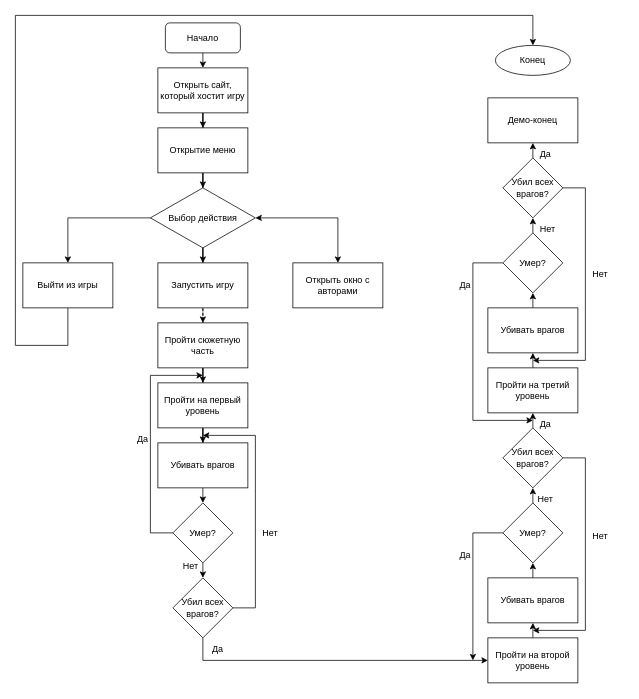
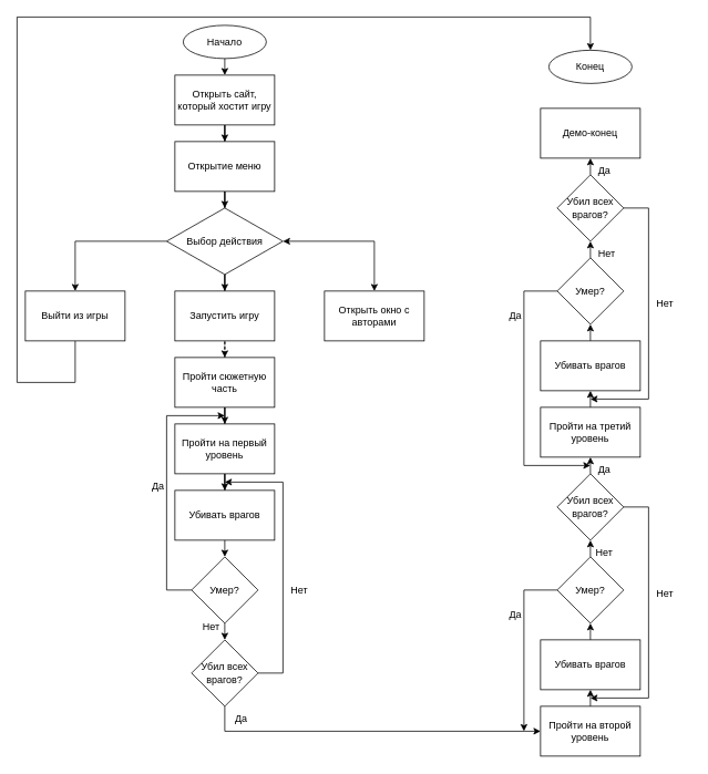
  <mxCell id="0" />
  <mxCell id="1" parent="0" />
- <mxCell id="2" value="Начало" style="whiteSpace=wrap;html=1;rounded=1;" parent="1" vertex="1"><mxGeometry x="220" y="30" width="100" height="40" as="geometry" /></mxCell>
+ <mxCell id="2" value="Начало" style="ellipse;whiteSpace=wrap;html=1;" parent="1" vertex="1"><mxGeometry x="220" y="30" width="100" height="40" as="geometry" /></mxCell>
  <mxCell id="3" value="Конец" style="ellipse;whiteSpace=wrap;html=1;" parent="1" vertex="1"><mxGeometry x="660" y="60" width="100" height="40" as="geometry" /></mxCell>
  <mxCell id="4" value="" style="edgeStyle=orthogonalEdgeStyle;rounded=0;orthogonalLoop=1;jettySize=auto;html=1;" parent="1" source="5" target="7" edge="1"><mxGeometry relative="1" as="geometry" /></mxCell>
  <mxCell id="5" value="Открыть сайт, который хостит игру" style="rounded=0;whiteSpace=wrap;html=1;" parent="1" vertex="1"><mxGeometry x="210" y="90" width="120" height="60" as="geometry" /></mxCell>
  <mxCell id="6" value="" style="edgeStyle=orthogonalEdgeStyle;rounded=0;orthogonalLoop=1;jettySize=auto;html=1;" parent="1" source="7" target="11" edge="1"><mxGeometry relative="1" as="geometry" /></mxCell>
  <mxCell id="7" value="Открытие меню" style="rounded=0;whiteSpace=wrap;html=1;" parent="1" vertex="1"><mxGeometry x="210" y="170" width="120" height="60" as="geometry" /></mxCell>
  <mxCell id="8" value="" style="endArrow=classic;html=1;rounded=0;entryX=0.5;entryY=0;entryDx=0;entryDy=0;exitX=0.5;exitY=1;exitDx=0;exitDy=0;" parent="1" source="2" target="5" edge="1"><mxGeometry width="50" height="50" relative="1" as="geometry"><mxPoint x="130" y="100" as="sourcePoint" /><mxPoint x="180" y="50" as="targetPoint" /></mxGeometry></mxCell>
  <mxCell id="9" value="" style="edgeStyle=orthogonalEdgeStyle;rounded=0;orthogonalLoop=1;jettySize=auto;html=1;" parent="1" source="11" target="13" edge="1"><mxGeometry relative="1" as="geometry" /></mxCell>
  <mxCell id="10" style="edgeStyle=orthogonalEdgeStyle;rounded=0;orthogonalLoop=1;jettySize=auto;html=1;entryX=0.5;entryY=0;entryDx=0;entryDy=0;" parent="1" source="11" target="15" edge="1"><mxGeometry relative="1" as="geometry" /></mxCell>
  <mxCell id="11" value="Выбор действия" style="rhombus;whiteSpace=wrap;html=1;" parent="1" vertex="1"><mxGeometry x="200" y="250" width="140" height="80" as="geometry" /></mxCell>
  <mxCell id="12" style="edgeStyle=orthogonalEdgeStyle;rounded=0;orthogonalLoop=1;jettySize=auto;html=1;dashed=1;" parent="1" source="13" target="18" edge="1"><mxGeometry relative="1" as="geometry" /></mxCell>
  <mxCell id="13" value="Запустить игру" style="rounded=0;whiteSpace=wrap;html=1;" parent="1" vertex="1"><mxGeometry x="210" y="350" width="120" height="60" as="geometry" /></mxCell>
  <mxCell id="14" style="edgeStyle=orthogonalEdgeStyle;rounded=0;orthogonalLoop=1;jettySize=auto;html=1;exitX=0.5;exitY=1;exitDx=0;exitDy=0;entryX=0.5;entryY=0;entryDx=0;entryDy=0;" parent="1" source="15" target="3" edge="1"><mxGeometry relative="1" as="geometry"><Array as="points"><mxPoint x="90" y="460" /><mxPoint x="20" y="460" /><mxPoint x="20" y="20" /><mxPoint x="710" y="20" /></Array><mxPoint x="580" y="120" as="targetPoint" /></mxGeometry></mxCell>
  <mxCell id="15" value="Выйти из игры" style="rounded=0;whiteSpace=wrap;html=1;" parent="1" vertex="1"><mxGeometry x="30" y="350" width="120" height="60" as="geometry" /></mxCell>
  <mxCell id="16" value="Открыть окно с авторами" style="rounded=0;whiteSpace=wrap;html=1;" parent="1" vertex="1"><mxGeometry x="390" y="350" width="120" height="60" as="geometry" /></mxCell>
  <mxCell id="17" style="edgeStyle=orthogonalEdgeStyle;rounded=0;orthogonalLoop=1;jettySize=auto;html=1;entryX=0.5;entryY=0;entryDx=0;entryDy=0;" parent="1" source="18" target="21" edge="1"><mxGeometry relative="1" as="geometry" /></mxCell>
  <mxCell id="18" value="Пройти сюжетную часть" style="rounded=0;whiteSpace=wrap;html=1;" parent="1" vertex="1"><mxGeometry x="210" y="430" width="120" height="60" as="geometry" /></mxCell>
  <mxCell id="19" value="" style="endArrow=classic;startArrow=classic;html=1;rounded=0;exitX=1;exitY=0.5;exitDx=0;exitDy=0;entryX=0.5;entryY=0;entryDx=0;entryDy=0;" parent="1" source="11" target="16" edge="1"><mxGeometry width="50" height="50" relative="1" as="geometry"><mxPoint x="370" y="300" as="sourcePoint" /><mxPoint x="420" y="250" as="targetPoint" /><Array as="points"><mxPoint x="450" y="290" /></Array></mxGeometry></mxCell>
  <mxCell id="20" style="edgeStyle=orthogonalEdgeStyle;rounded=0;orthogonalLoop=1;jettySize=auto;html=1;" parent="1" source="21" target="26" edge="1"><mxGeometry relative="1" as="geometry" /></mxCell>
  <mxCell id="21" value="Пройти на первый уровень" style="rounded=0;whiteSpace=wrap;html=1;" parent="1" vertex="1"><mxGeometry x="210" y="510" width="120" height="60" as="geometry" /></mxCell>
  <mxCell id="22" style="edgeStyle=orthogonalEdgeStyle;rounded=0;orthogonalLoop=1;jettySize=auto;html=1;exitX=0.5;exitY=0;exitDx=0;exitDy=0;entryX=0.5;entryY=1;entryDx=0;entryDy=0;" parent="1" source="23" target="41" edge="1"><mxGeometry relative="1" as="geometry"><mxPoint x="790" y="1070" as="targetPoint" /><Array as="points"><mxPoint x="710" y="850" /></Array></mxGeometry></mxCell>
  <mxCell id="23" value="Пройти на второй уровень" style="rounded=0;whiteSpace=wrap;html=1;" parent="1" vertex="1"><mxGeometry x="650" y="850" width="120" height="60" as="geometry" /></mxCell>
  <mxCell id="24" style="edgeStyle=orthogonalEdgeStyle;rounded=0;orthogonalLoop=1;jettySize=auto;html=1;entryX=0.5;entryY=1;entryDx=0;entryDy=0;exitX=0.5;exitY=0;exitDx=0;exitDy=0;" parent="1" source="25" target="47" edge="1"><mxGeometry relative="1" as="geometry"><mxPoint x="390" y="1200" as="sourcePoint" /></mxGeometry></mxCell>
  <mxCell id="25" value="Пройти на третий уровень" style="rounded=0;whiteSpace=wrap;html=1;" parent="1" vertex="1"><mxGeometry x="650" y="490" width="120" height="60" as="geometry" /></mxCell>
  <mxCell id="26" value="Убивать врагов" style="rounded=0;whiteSpace=wrap;html=1;" parent="1" vertex="1"><mxGeometry x="210" y="590" width="120" height="60" as="geometry" /></mxCell>
  <mxCell id="27" value="Умер?" style="rhombus;whiteSpace=wrap;html=1;" parent="1" vertex="1"><mxGeometry x="230" y="670" width="80" height="80" as="geometry" /></mxCell>
  <mxCell id="28" style="edgeStyle=orthogonalEdgeStyle;rounded=0;orthogonalLoop=1;jettySize=auto;html=1;exitX=0.5;exitY=1;exitDx=0;exitDy=0;" parent="1" source="29" target="23" edge="1"><mxGeometry relative="1" as="geometry"><mxPoint x="560" y="990" as="sourcePoint" /></mxGeometry></mxCell>
  <mxCell id="29" value="Убил всех врагов?" style="rhombus;whiteSpace=wrap;html=1;" parent="1" vertex="1"><mxGeometry x="230" y="770" width="80" height="80" as="geometry" /></mxCell>
  <mxCell id="30" value="" style="endArrow=classic;html=1;rounded=0;exitX=0;exitY=0.5;exitDx=0;exitDy=0;" parent="1" source="27" edge="1"><mxGeometry width="50" height="50" relative="1" as="geometry"><mxPoint x="150" y="720" as="sourcePoint" /><mxPoint x="270" y="500" as="targetPoint" /><Array as="points"><mxPoint x="200" y="710" /><mxPoint x="200" y="500" /></Array></mxGeometry></mxCell>
  <mxCell id="31" value="" style="endArrow=classic;html=1;rounded=0;exitX=0.5;exitY=1;exitDx=0;exitDy=0;entryX=0.5;entryY=0;entryDx=0;entryDy=0;" parent="1" source="27" target="29" edge="1"><mxGeometry width="50" height="50" relative="1" as="geometry"><mxPoint x="220" y="810" as="sourcePoint" /><mxPoint x="270" y="760" as="targetPoint" /></mxGeometry></mxCell>
  <mxCell id="32" value="" style="endArrow=classic;html=1;rounded=0;exitX=0.5;exitY=1;exitDx=0;exitDy=0;entryX=0.5;entryY=0;entryDx=0;entryDy=0;" parent="1" source="26" target="27" edge="1"><mxGeometry width="50" height="50" relative="1" as="geometry"><mxPoint x="320" y="700" as="sourcePoint" /><mxPoint x="370" y="650" as="targetPoint" /></mxGeometry></mxCell>
  <mxCell id="33" value="" style="endArrow=classic;html=1;rounded=0;exitX=1;exitY=0.5;exitDx=0;exitDy=0;" parent="1" source="29" edge="1"><mxGeometry width="50" height="50" relative="1" as="geometry"><mxPoint x="340" y="810" as="sourcePoint" /><mxPoint x="270" y="580" as="targetPoint" /><Array as="points"><mxPoint x="340" y="810" /><mxPoint x="340" y="580" /></Array></mxGeometry></mxCell>
  <mxCell id="34" style="edgeStyle=orthogonalEdgeStyle;rounded=0;orthogonalLoop=1;jettySize=auto;html=1;entryX=0.5;entryY=1;entryDx=0;entryDy=0;exitX=0.5;exitY=0;exitDx=0;exitDy=0;" parent="1" source="35" target="37" edge="1"><mxGeometry relative="1" as="geometry"><mxPoint x="570" y="910" as="sourcePoint" /></mxGeometry></mxCell>
  <mxCell id="35" value="Умер?" style="rhombus;whiteSpace=wrap;html=1;" parent="1" vertex="1"><mxGeometry x="670" y="670" width="80" height="80" as="geometry" /></mxCell>
  <mxCell id="36" style="edgeStyle=orthogonalEdgeStyle;rounded=0;orthogonalLoop=1;jettySize=auto;html=1;entryX=0.5;entryY=1;entryDx=0;entryDy=0;exitX=0.5;exitY=0;exitDx=0;exitDy=0;" parent="1" source="37" target="25" edge="1"><mxGeometry relative="1" as="geometry"><mxPoint x="470" y="1020" as="sourcePoint" /></mxGeometry></mxCell>
  <mxCell id="37" value="Убил всех врагов?" style="rhombus;whiteSpace=wrap;html=1;" parent="1" vertex="1"><mxGeometry x="670" y="570" width="80" height="80" as="geometry" /></mxCell>
  <mxCell id="38" value="" style="endArrow=classic;html=1;rounded=0;exitX=0;exitY=0.5;exitDx=0;exitDy=0;" parent="1" source="35" edge="1"><mxGeometry width="50" height="50" relative="1" as="geometry"><mxPoint x="490" y="1130" as="sourcePoint" /><mxPoint x="630" y="880" as="targetPoint" /><Array as="points"><mxPoint x="630" y="710" /></Array></mxGeometry></mxCell>
  <mxCell id="39" value="" style="endArrow=classic;html=1;rounded=0;" parent="1" edge="1"><mxGeometry width="50" height="50" relative="1" as="geometry"><mxPoint x="750" y="610" as="sourcePoint" /><mxPoint x="710" y="840" as="targetPoint" /><Array as="points"><mxPoint x="780" y="610" /><mxPoint x="780" y="840" /></Array></mxGeometry></mxCell>
  <mxCell id="40" style="edgeStyle=orthogonalEdgeStyle;rounded=0;orthogonalLoop=1;jettySize=auto;html=1;entryX=0.5;entryY=1;entryDx=0;entryDy=0;exitX=0.5;exitY=0;exitDx=0;exitDy=0;" parent="1" source="41" target="35" edge="1"><mxGeometry relative="1" as="geometry"><mxPoint x="820" y="700" as="sourcePoint" /></mxGeometry></mxCell>
  <mxCell id="41" value="Убивать врагов" style="rounded=0;whiteSpace=wrap;html=1;" parent="1" vertex="1"><mxGeometry x="650" y="770" width="120" height="60" as="geometry" /></mxCell>
  <mxCell id="42" style="edgeStyle=orthogonalEdgeStyle;rounded=0;orthogonalLoop=1;jettySize=auto;html=1;entryX=0.5;entryY=1;entryDx=0;entryDy=0;exitX=0.5;exitY=0;exitDx=0;exitDy=0;" parent="1" source="43" target="45" edge="1"><mxGeometry relative="1" as="geometry"><mxPoint x="770" y="310" as="sourcePoint" /></mxGeometry></mxCell>
  <mxCell id="43" value="Умер?" style="rhombus;whiteSpace=wrap;html=1;" parent="1" vertex="1"><mxGeometry x="670" y="310" width="80" height="80" as="geometry" /></mxCell>
  <mxCell id="44" style="edgeStyle=orthogonalEdgeStyle;rounded=0;orthogonalLoop=1;jettySize=auto;html=1;entryX=0.5;entryY=1;entryDx=0;entryDy=0;exitX=0.5;exitY=0;exitDx=0;exitDy=0;" parent="1" source="45" target="50" edge="1"><mxGeometry relative="1" as="geometry"><mxPoint x="580" y="200" as="sourcePoint" /></mxGeometry></mxCell>
  <mxCell id="45" value="Убил всех врагов?" style="rhombus;whiteSpace=wrap;html=1;" parent="1" vertex="1"><mxGeometry x="670" y="210" width="80" height="80" as="geometry" /></mxCell>
  <mxCell id="46" style="edgeStyle=orthogonalEdgeStyle;rounded=0;orthogonalLoop=1;jettySize=auto;html=1;exitX=0.5;exitY=0;exitDx=0;exitDy=0;entryX=0.5;entryY=1;entryDx=0;entryDy=0;" parent="1" source="47" target="43" edge="1"><mxGeometry relative="1" as="geometry"><mxPoint x="930" y="-53.6" as="sourcePoint" /><mxPoint x="710" y="390" as="targetPoint" /></mxGeometry></mxCell>
  <mxCell id="47" value="Убивать врагов" style="rounded=0;whiteSpace=wrap;html=1;" parent="1" vertex="1"><mxGeometry x="650" y="410" width="120" height="60" as="geometry" /></mxCell>
  <mxCell id="48" value="" style="endArrow=classic;html=1;rounded=0;exitX=0;exitY=0.5;exitDx=0;exitDy=0;" parent="1" source="43" edge="1"><mxGeometry width="50" height="50" relative="1" as="geometry"><mxPoint x="820" y="270" as="sourcePoint" /><mxPoint x="710" y="560" as="targetPoint" /><Array as="points"><mxPoint x="630" y="350" /><mxPoint x="630" y="560" /></Array></mxGeometry></mxCell>
  <mxCell id="49" value="" style="endArrow=classic;html=1;rounded=0;exitX=1;exitY=0.5;exitDx=0;exitDy=0;" parent="1" edge="1" source="45"><mxGeometry width="50" height="50" relative="1" as="geometry"><mxPoint x="930" y="350" as="sourcePoint" /><mxPoint x="710" y="480" as="targetPoint" /><Array as="points"><mxPoint x="780" y="250" /><mxPoint x="780" y="480" /></Array></mxGeometry></mxCell>
  <mxCell id="50" value="Демо-конец" style="rounded=0;whiteSpace=wrap;html=1;" parent="1" vertex="1"><mxGeometry x="650" y="130" width="120" height="60" as="geometry" /></mxCell>
  <mxCell id="51" value="Да" style="text;html=1;align=center;verticalAlign=middle;whiteSpace=wrap;rounded=0;" parent="1" vertex="1"><mxGeometry x="160" y="570" width="60" height="30" as="geometry" /></mxCell>
  <mxCell id="52" value="Да" style="text;html=1;align=center;verticalAlign=middle;whiteSpace=wrap;rounded=0;" parent="1" vertex="1"><mxGeometry x="590" y="725" width="60" height="30" as="geometry" /></mxCell>
  <mxCell id="53" value="Да" style="text;html=1;align=center;verticalAlign=middle;whiteSpace=wrap;rounded=0;" parent="1" vertex="1"><mxGeometry x="697" y="190" width="60" height="30" as="geometry" /></mxCell>
  <mxCell id="54" value="Да" style="text;html=1;align=center;verticalAlign=middle;whiteSpace=wrap;rounded=0;" parent="1" vertex="1"><mxGeometry x="590" y="365" width="60" height="30" as="geometry" /></mxCell>
  <mxCell id="55" value="Да" style="text;html=1;align=center;verticalAlign=middle;whiteSpace=wrap;rounded=0;" parent="1" vertex="1"><mxGeometry x="260" y="850" width="60" height="30" as="geometry" /></mxCell>
  <mxCell id="56" value="Да" style="text;html=1;align=center;verticalAlign=middle;whiteSpace=wrap;rounded=0;" parent="1" vertex="1"><mxGeometry x="697" y="550" width="60" height="30" as="geometry" /></mxCell>
  <mxCell id="57" value="Нет" style="text;html=1;align=center;verticalAlign=middle;whiteSpace=wrap;rounded=0;" parent="1" vertex="1"><mxGeometry x="224" y="740" width="60" height="30" as="geometry" /></mxCell>
  <mxCell id="58" value="Нет" style="text;html=1;align=center;verticalAlign=middle;whiteSpace=wrap;rounded=0;" parent="1" vertex="1"><mxGeometry x="330" y="695" width="60" height="30" as="geometry" /></mxCell>
  <mxCell id="59" value="Нет" style="text;html=1;align=center;verticalAlign=middle;whiteSpace=wrap;rounded=0;" parent="1" vertex="1"><mxGeometry x="770" y="700" width="60" height="30" as="geometry" /></mxCell>
  <mxCell id="60" value="Нет" style="text;html=1;align=center;verticalAlign=middle;whiteSpace=wrap;rounded=0;" parent="1" vertex="1"><mxGeometry x="697" y="650" width="60" height="30" as="geometry" /></mxCell>
  <mxCell id="61" value="Нет" style="text;html=1;align=center;verticalAlign=middle;whiteSpace=wrap;rounded=0;" parent="1" vertex="1"><mxGeometry x="700" y="290" width="60" height="30" as="geometry" /></mxCell>
  <mxCell id="62" value="Нет" style="text;html=1;align=center;verticalAlign=middle;whiteSpace=wrap;rounded=0;" parent="1" vertex="1"><mxGeometry x="770" y="350" width="60" height="30" as="geometry" /></mxCell>
